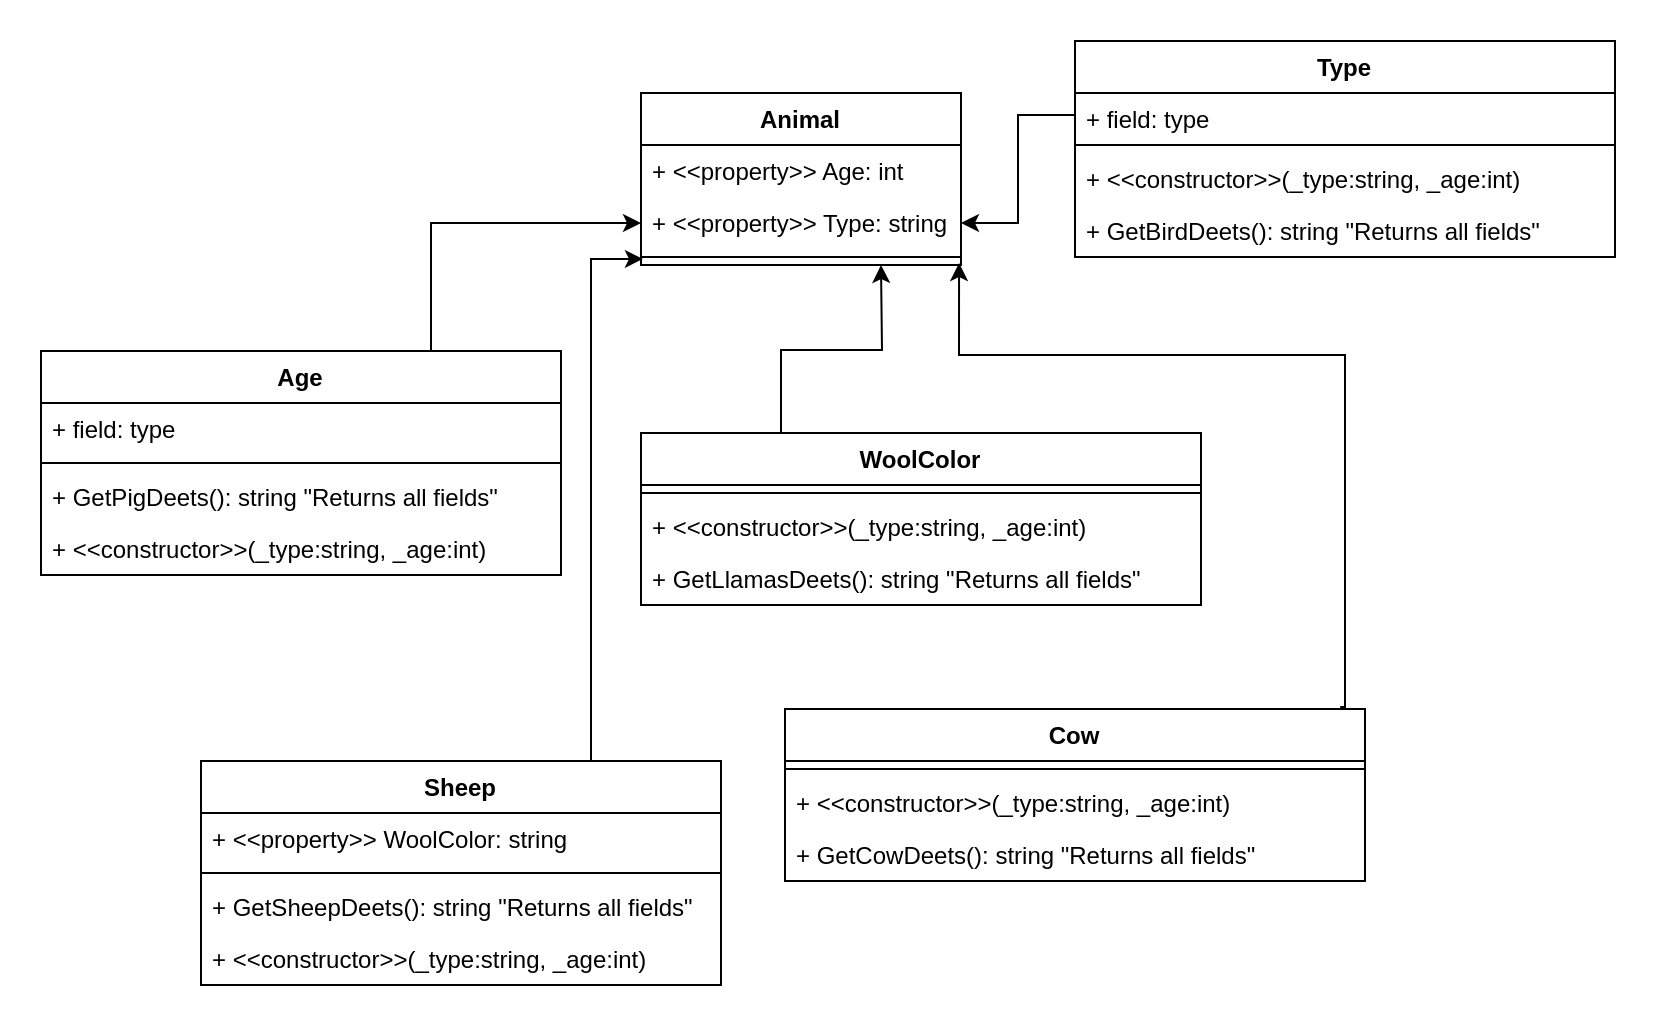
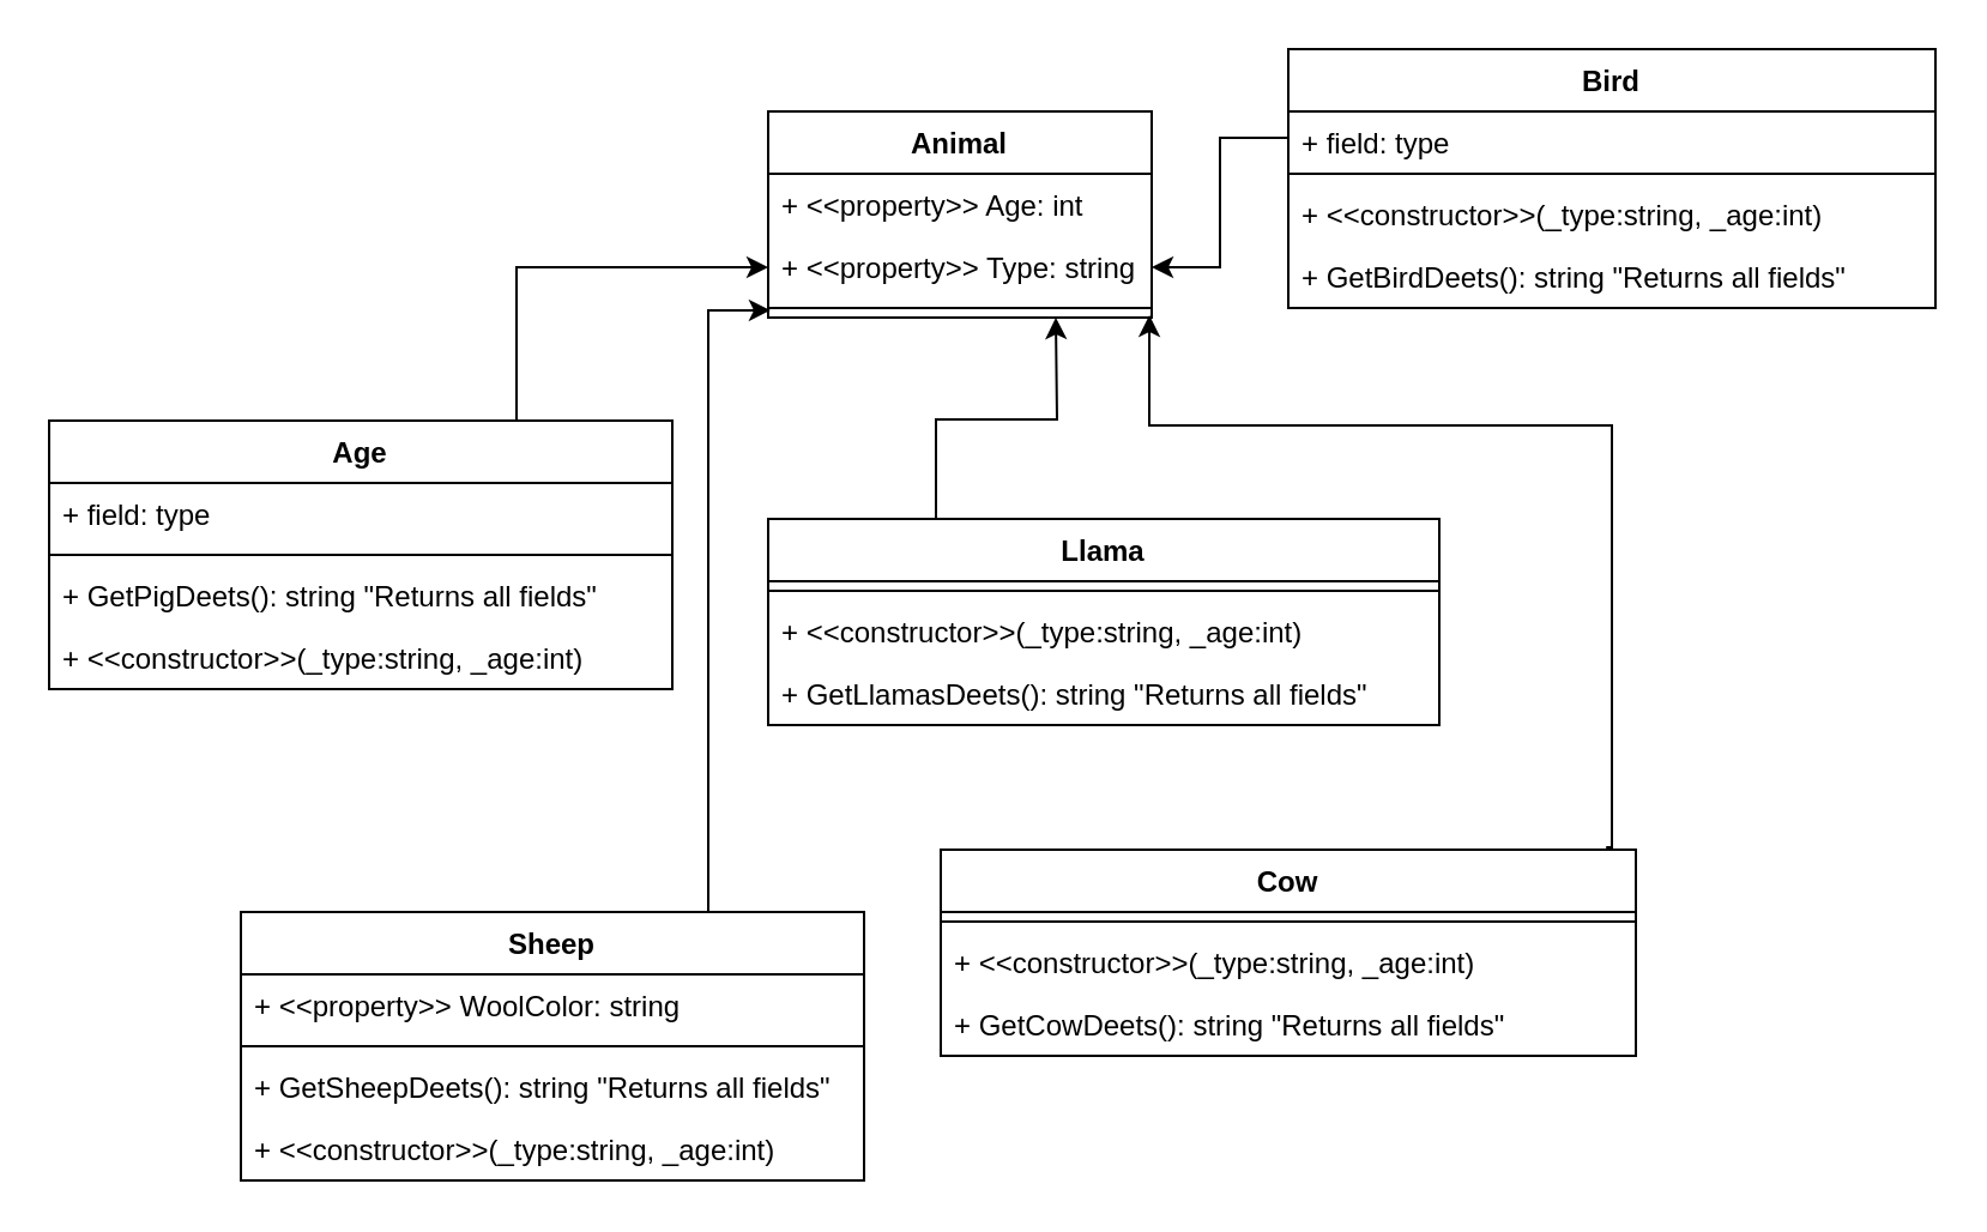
  <mxCell id="0" />
  <mxCell id="1" parent="0" />
  <mxCell id="2" value="Animal" style="swimlane;fontStyle=1;align=center;verticalAlign=top;childLayout=stackLayout;horizontal=1;startSize=26;horizontalStack=0;resizeParent=1;resizeParentMax=0;resizeLast=0;collapsible=1;marginBottom=0;" vertex="1" parent="1"><mxGeometry x="320" y="46" width="160" height="86" as="geometry" /></mxCell>
  <mxCell id="3" value="+ &lt;&lt;property&gt;&gt; Age: int" style="text;strokeColor=none;fillColor=none;align=left;verticalAlign=top;spacingLeft=4;spacingRight=4;overflow=hidden;rotatable=0;points=[[0,0.5],[1,0.5]];portConstraint=eastwest;" vertex="1" parent="2"><mxGeometry y="26" width="160" height="26" as="geometry" /></mxCell>
  <mxCell id="4" value="+ &lt;&lt;property&gt;&gt; Type: string" style="text;strokeColor=none;fillColor=none;align=left;verticalAlign=top;spacingLeft=4;spacingRight=4;overflow=hidden;rotatable=0;points=[[0,0.5],[1,0.5]];portConstraint=eastwest;" vertex="1" parent="2"><mxGeometry y="52" width="160" height="26" as="geometry" /></mxCell>
  <mxCell id="5" value="" style="line;strokeWidth=1;fillColor=none;align=left;verticalAlign=middle;spacingTop=-1;spacingLeft=3;spacingRight=3;rotatable=0;labelPosition=right;points=[];portConstraint=eastwest;" vertex="1" parent="2"><mxGeometry y="78" width="160" height="8" as="geometry" /></mxCell>
  <mxCell id="6" style="edgeStyle=orthogonalEdgeStyle;rounded=0;orthogonalLoop=1;jettySize=auto;html=1;exitX=0.75;exitY=0;exitDx=0;exitDy=0;entryX=0;entryY=0.5;entryDx=0;entryDy=0;" edge="1" parent="1" source="7" target="4"><mxGeometry relative="1" as="geometry" /></mxCell>
  <mxCell id="7" value="Age" style="swimlane;fontStyle=1;align=center;verticalAlign=top;childLayout=stackLayout;horizontal=1;startSize=26;horizontalStack=0;resizeParent=1;resizeParentMax=0;resizeLast=0;collapsible=1;marginBottom=0;" vertex="1" parent="1"><mxGeometry x="20" y="175" width="260" height="112" as="geometry" /></mxCell>
  <mxCell id="8" value="+ field: type" style="text;strokeColor=none;fillColor=none;align=left;verticalAlign=top;spacingLeft=4;spacingRight=4;overflow=hidden;rotatable=0;points=[[0,0.5],[1,0.5]];portConstraint=eastwest;" vertex="1" parent="7"><mxGeometry y="26" width="260" height="26" as="geometry" /></mxCell>
  <mxCell id="9" value="" style="line;strokeWidth=1;fillColor=none;align=left;verticalAlign=middle;spacingTop=-1;spacingLeft=3;spacingRight=3;rotatable=0;labelPosition=right;points=[];portConstraint=eastwest;" vertex="1" parent="7"><mxGeometry y="52" width="260" height="8" as="geometry" /></mxCell>
  <mxCell id="10" value="+ GetPigDeets(): string &quot;Returns all fields&quot;" style="text;strokeColor=none;fillColor=none;align=left;verticalAlign=top;spacingLeft=4;spacingRight=4;overflow=hidden;rotatable=0;points=[[0,0.5],[1,0.5]];portConstraint=eastwest;" vertex="1" parent="7"><mxGeometry y="60" width="260" height="26" as="geometry" /></mxCell>
  <mxCell id="11" value="+ &lt;&lt;constructor&gt;&gt;(_type:string, _age:int)" style="text;strokeColor=none;fillColor=none;align=left;verticalAlign=top;spacingLeft=4;spacingRight=4;overflow=hidden;rotatable=0;points=[[0,0.5],[1,0.5]];portConstraint=eastwest;" vertex="1" parent="7"><mxGeometry y="86" width="260" height="26" as="geometry" /></mxCell>
  <mxCell id="12" style="edgeStyle=orthogonalEdgeStyle;rounded=0;orthogonalLoop=1;jettySize=auto;html=1;exitX=0.75;exitY=0;exitDx=0;exitDy=0;entryX=0.006;entryY=1.192;entryDx=0;entryDy=0;entryPerimeter=0;" edge="1" parent="1" source="13" target="4"><mxGeometry relative="1" as="geometry"><mxPoint x="317" y="153" as="targetPoint" /></mxGeometry></mxCell>
  <mxCell id="13" value="Sheep" style="swimlane;fontStyle=1;align=center;verticalAlign=top;childLayout=stackLayout;horizontal=1;startSize=26;horizontalStack=0;resizeParent=1;resizeParentMax=0;resizeLast=0;collapsible=1;marginBottom=0;" vertex="1" parent="1"><mxGeometry x="100" y="380" width="260" height="112" as="geometry" /></mxCell>
  <mxCell id="14" value="+ &lt;&lt;property&gt;&gt; WoolColor: string" style="text;strokeColor=none;fillColor=none;align=left;verticalAlign=top;spacingLeft=4;spacingRight=4;overflow=hidden;rotatable=0;points=[[0,0.5],[1,0.5]];portConstraint=eastwest;" vertex="1" parent="13"><mxGeometry y="26" width="260" height="26" as="geometry" /></mxCell>
  <mxCell id="15" value="" style="line;strokeWidth=1;fillColor=none;align=left;verticalAlign=middle;spacingTop=-1;spacingLeft=3;spacingRight=3;rotatable=0;labelPosition=right;points=[];portConstraint=eastwest;" vertex="1" parent="13"><mxGeometry y="52" width="260" height="8" as="geometry" /></mxCell>
  <mxCell id="16" value="+ GetSheepDeets(): string &quot;Returns all fields&quot;" style="text;strokeColor=none;fillColor=none;align=left;verticalAlign=top;spacingLeft=4;spacingRight=4;overflow=hidden;rotatable=0;points=[[0,0.5],[1,0.5]];portConstraint=eastwest;" vertex="1" parent="13"><mxGeometry y="60" width="260" height="26" as="geometry" /></mxCell>
  <mxCell id="17" value="+ &lt;&lt;constructor&gt;&gt;(_type:string, _age:int)" style="text;strokeColor=none;fillColor=none;align=left;verticalAlign=top;spacingLeft=4;spacingRight=4;overflow=hidden;rotatable=0;points=[[0,0.5],[1,0.5]];portConstraint=eastwest;" vertex="1" parent="13"><mxGeometry y="86" width="260" height="26" as="geometry" /></mxCell>
  <mxCell id="18" style="edgeStyle=orthogonalEdgeStyle;rounded=0;orthogonalLoop=1;jettySize=auto;html=1;exitX=0.25;exitY=0;exitDx=0;exitDy=0;" edge="1" parent="1" source="19"><mxGeometry relative="1" as="geometry"><mxPoint x="440" y="132" as="targetPoint" /></mxGeometry></mxCell>
- <mxCell id="19" value="WoolColor" style="swimlane;fontStyle=1;align=center;verticalAlign=top;childLayout=stackLayout;horizontal=1;startSize=26;horizontalStack=0;resizeParent=1;resizeParentMax=0;resizeLast=0;collapsible=1;marginBottom=0;" vertex="1" parent="1"><mxGeometry x="320" y="216" width="280" height="86" as="geometry" /></mxCell>
+ <mxCell id="19" value="Llama" style="swimlane;fontStyle=1;align=center;verticalAlign=top;childLayout=stackLayout;horizontal=1;startSize=26;horizontalStack=0;resizeParent=1;resizeParentMax=0;resizeLast=0;collapsible=1;marginBottom=0;" vertex="1" parent="1"><mxGeometry x="320" y="216" width="280" height="86" as="geometry" /></mxCell>
  <mxCell id="20" value="" style="line;strokeWidth=1;fillColor=none;align=left;verticalAlign=middle;spacingTop=-1;spacingLeft=3;spacingRight=3;rotatable=0;labelPosition=right;points=[];portConstraint=eastwest;" vertex="1" parent="19"><mxGeometry y="26" width="280" height="8" as="geometry" /></mxCell>
  <mxCell id="21" value="+ &lt;&lt;constructor&gt;&gt;(_type:string, _age:int)" style="text;strokeColor=none;fillColor=none;align=left;verticalAlign=top;spacingLeft=4;spacingRight=4;overflow=hidden;rotatable=0;points=[[0,0.5],[1,0.5]];portConstraint=eastwest;" vertex="1" parent="19"><mxGeometry y="34" width="280" height="26" as="geometry" /></mxCell>
  <mxCell id="22" value="+ GetLlamasDeets(): string &quot;Returns all fields&quot;" style="text;strokeColor=none;fillColor=none;align=left;verticalAlign=top;spacingLeft=4;spacingRight=4;overflow=hidden;rotatable=0;points=[[0,0.5],[1,0.5]];portConstraint=eastwest;" vertex="1" parent="19"><mxGeometry y="60" width="280" height="26" as="geometry" /></mxCell>
  <mxCell id="23" style="edgeStyle=orthogonalEdgeStyle;rounded=0;orthogonalLoop=1;jettySize=auto;html=1;exitX=0.959;exitY=0;exitDx=0;exitDy=0;exitPerimeter=0;entryX=0.994;entryY=0.875;entryDx=0;entryDy=0;entryPerimeter=0;" edge="1" parent="1" source="24" target="5"><mxGeometry relative="1" as="geometry"><mxPoint x="480" y="145" as="targetPoint" /><Array as="points"><mxPoint x="670" y="353" /><mxPoint x="672" y="353" /><mxPoint x="672" y="177" /><mxPoint x="479" y="177" /></Array></mxGeometry></mxCell>
  <mxCell id="24" value="Cow" style="swimlane;fontStyle=1;align=center;verticalAlign=top;childLayout=stackLayout;horizontal=1;startSize=26;horizontalStack=0;resizeParent=1;resizeParentMax=0;resizeLast=0;collapsible=1;marginBottom=0;" vertex="1" parent="1"><mxGeometry x="392" y="354" width="290" height="86" as="geometry" /></mxCell>
  <mxCell id="25" value="" style="line;strokeWidth=1;fillColor=none;align=left;verticalAlign=middle;spacingTop=-1;spacingLeft=3;spacingRight=3;rotatable=0;labelPosition=right;points=[];portConstraint=eastwest;" vertex="1" parent="24"><mxGeometry y="26" width="290" height="8" as="geometry" /></mxCell>
  <mxCell id="26" value="+ &lt;&lt;constructor&gt;&gt;(_type:string, _age:int)" style="text;strokeColor=none;fillColor=none;align=left;verticalAlign=top;spacingLeft=4;spacingRight=4;overflow=hidden;rotatable=0;points=[[0,0.5],[1,0.5]];portConstraint=eastwest;" vertex="1" parent="24"><mxGeometry y="34" width="290" height="26" as="geometry" /></mxCell>
  <mxCell id="27" value="+ GetCowDeets(): string &quot;Returns all fields&quot;" style="text;strokeColor=none;fillColor=none;align=left;verticalAlign=top;spacingLeft=4;spacingRight=4;overflow=hidden;rotatable=0;points=[[0,0.5],[1,0.5]];portConstraint=eastwest;" vertex="1" parent="24"><mxGeometry y="60" width="290" height="26" as="geometry" /></mxCell>
- <mxCell id="28" value="Type" style="swimlane;fontStyle=1;align=center;verticalAlign=top;childLayout=stackLayout;horizontal=1;startSize=26;horizontalStack=0;resizeParent=1;resizeParentMax=0;resizeLast=0;collapsible=1;marginBottom=0;" vertex="1" parent="1"><mxGeometry x="537" y="20" width="270" height="108" as="geometry" /></mxCell>
+ <mxCell id="28" value="Bird" style="swimlane;fontStyle=1;align=center;verticalAlign=top;childLayout=stackLayout;horizontal=1;startSize=26;horizontalStack=0;resizeParent=1;resizeParentMax=0;resizeLast=0;collapsible=1;marginBottom=0;" vertex="1" parent="1"><mxGeometry x="537" y="20" width="270" height="108" as="geometry" /></mxCell>
  <mxCell id="29" value="+ field: type" style="text;strokeColor=none;fillColor=none;align=left;verticalAlign=top;spacingLeft=4;spacingRight=4;overflow=hidden;rotatable=0;points=[[0,0.5],[1,0.5]];portConstraint=eastwest;" vertex="1" parent="28"><mxGeometry y="26" width="270" height="22" as="geometry" /></mxCell>
  <mxCell id="30" value="" style="line;strokeWidth=1;fillColor=none;align=left;verticalAlign=middle;spacingTop=-1;spacingLeft=3;spacingRight=3;rotatable=0;labelPosition=right;points=[];portConstraint=eastwest;" vertex="1" parent="28"><mxGeometry y="48" width="270" height="8" as="geometry" /></mxCell>
  <mxCell id="31" value="+ &lt;&lt;constructor&gt;&gt;(_type:string, _age:int)" style="text;strokeColor=none;fillColor=none;align=left;verticalAlign=top;spacingLeft=4;spacingRight=4;overflow=hidden;rotatable=0;points=[[0,0.5],[1,0.5]];portConstraint=eastwest;" vertex="1" parent="28"><mxGeometry y="56" width="270" height="26" as="geometry" /></mxCell>
  <mxCell id="32" value="+ GetBirdDeets(): string &quot;Returns all fields&quot;" style="text;strokeColor=none;fillColor=none;align=left;verticalAlign=top;spacingLeft=4;spacingRight=4;overflow=hidden;rotatable=0;points=[[0,0.5],[1,0.5]];portConstraint=eastwest;" vertex="1" parent="28"><mxGeometry y="82" width="270" height="26" as="geometry" /></mxCell>
  <mxCell id="33" style="edgeStyle=orthogonalEdgeStyle;rounded=0;orthogonalLoop=1;jettySize=auto;html=1;exitX=0;exitY=0.5;exitDx=0;exitDy=0;entryX=1;entryY=0.5;entryDx=0;entryDy=0;" edge="1" parent="1" source="29" target="4"><mxGeometry relative="1" as="geometry" /></mxCell>
